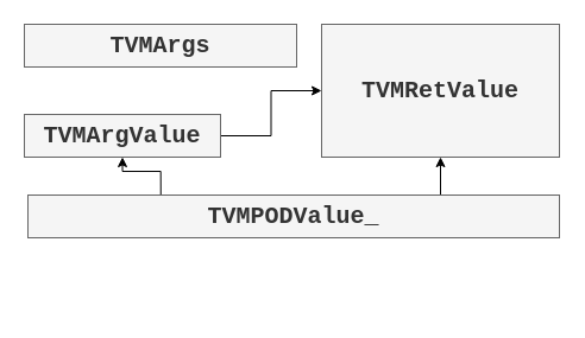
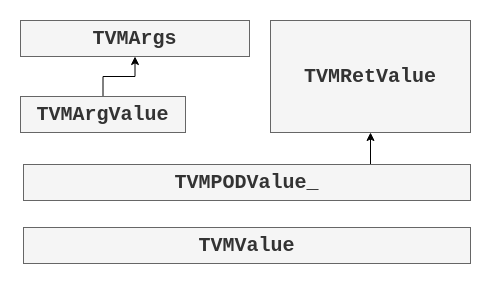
  <mxCell id="0" />
  <mxCell id="1" parent="0" />
+ <mxCell id="2" value="TVMValue" style="rounded=0;whiteSpace=wrap;html=1;fontFamily=Courier New;fontSize=20;fontStyle=1;fillColor=#f5f5f5;fontColor=#333333;strokeColor=#666666;" vertex="1" parent="1"><mxGeometry x="23" y="227" width="447" height="36" as="geometry" /></mxCell>
  <mxCell id="3" value="TVMArgs" style="rounded=0;whiteSpace=wrap;html=1;fontFamily=Courier New;fontSize=20;fontStyle=1;fillColor=#f5f5f5;fontColor=#333333;strokeColor=#666666;" vertex="1" parent="1"><mxGeometry x="20" y="20" width="229" height="36" as="geometry" /></mxCell>
- <mxCell id="4" style="edgeStyle=orthogonalEdgeStyle;rounded=0;orthogonalLoop=1;jettySize=auto;html=1;entryX=0.5;entryY=1;entryDx=0;entryDy=0;fontFamily=Courier New;fontSize=20;exitX=0.25;exitY=0;exitDx=0;exitDy=0;fontStyle=1" edge="1" parent="1" source="6" target="8"><mxGeometry relative="1" as="geometry" /></mxCell>
  <mxCell id="5" style="edgeStyle=orthogonalEdgeStyle;rounded=0;orthogonalLoop=1;jettySize=auto;html=1;fontFamily=Courier New;fontSize=20;exitX=0.75;exitY=0;exitDx=0;exitDy=0;fontStyle=1" edge="1" parent="1" source="6" target="9"><mxGeometry relative="1" as="geometry"><Array as="points"><mxPoint x="370" y="164" /></Array></mxGeometry></mxCell>
  <mxCell id="6" value="TVMPODValue_" style="rounded=0;whiteSpace=wrap;html=1;fontFamily=Courier New;fontSize=20;fontStyle=1;fillColor=#f5f5f5;fontColor=#333333;strokeColor=#666666;" vertex="1" parent="1"><mxGeometry x="23" y="164" width="447" height="36" as="geometry" /></mxCell>
- <mxCell id="7" style="edgeStyle=orthogonalEdgeStyle;rounded=0;orthogonalLoop=1;jettySize=auto;html=1;fontFamily=Courier New;fontSize=20;fontStyle=1;" edge="1" parent="1" source="8" target="9"><mxGeometry relative="1" as="geometry" /></mxCell>
+ <mxCell id="7" style="edgeStyle=orthogonalEdgeStyle;rounded=0;orthogonalLoop=1;jettySize=auto;html=1;entryX=0.5;entryY=1;entryDx=0;entryDy=0;fontFamily=Courier New;fontSize=20;fontStyle=1" edge="1" parent="1" source="8" target="3"><mxGeometry relative="1" as="geometry" /></mxCell>
  <mxCell id="8" value="TVMArgValue" style="rounded=0;whiteSpace=wrap;html=1;fontFamily=Courier New;fontSize=20;fontStyle=1;fillColor=#f5f5f5;fontColor=#333333;strokeColor=#666666;" vertex="1" parent="1"><mxGeometry x="20" y="96" width="165" height="36" as="geometry" /></mxCell>
  <mxCell id="9" value="TVMRetValue" style="rounded=0;whiteSpace=wrap;html=1;fontFamily=Courier New;fontSize=20;fontStyle=1;fillColor=#f5f5f5;fontColor=#333333;strokeColor=#666666;" vertex="1" parent="1"><mxGeometry x="270" y="20" width="200" height="112" as="geometry" /></mxCell>
